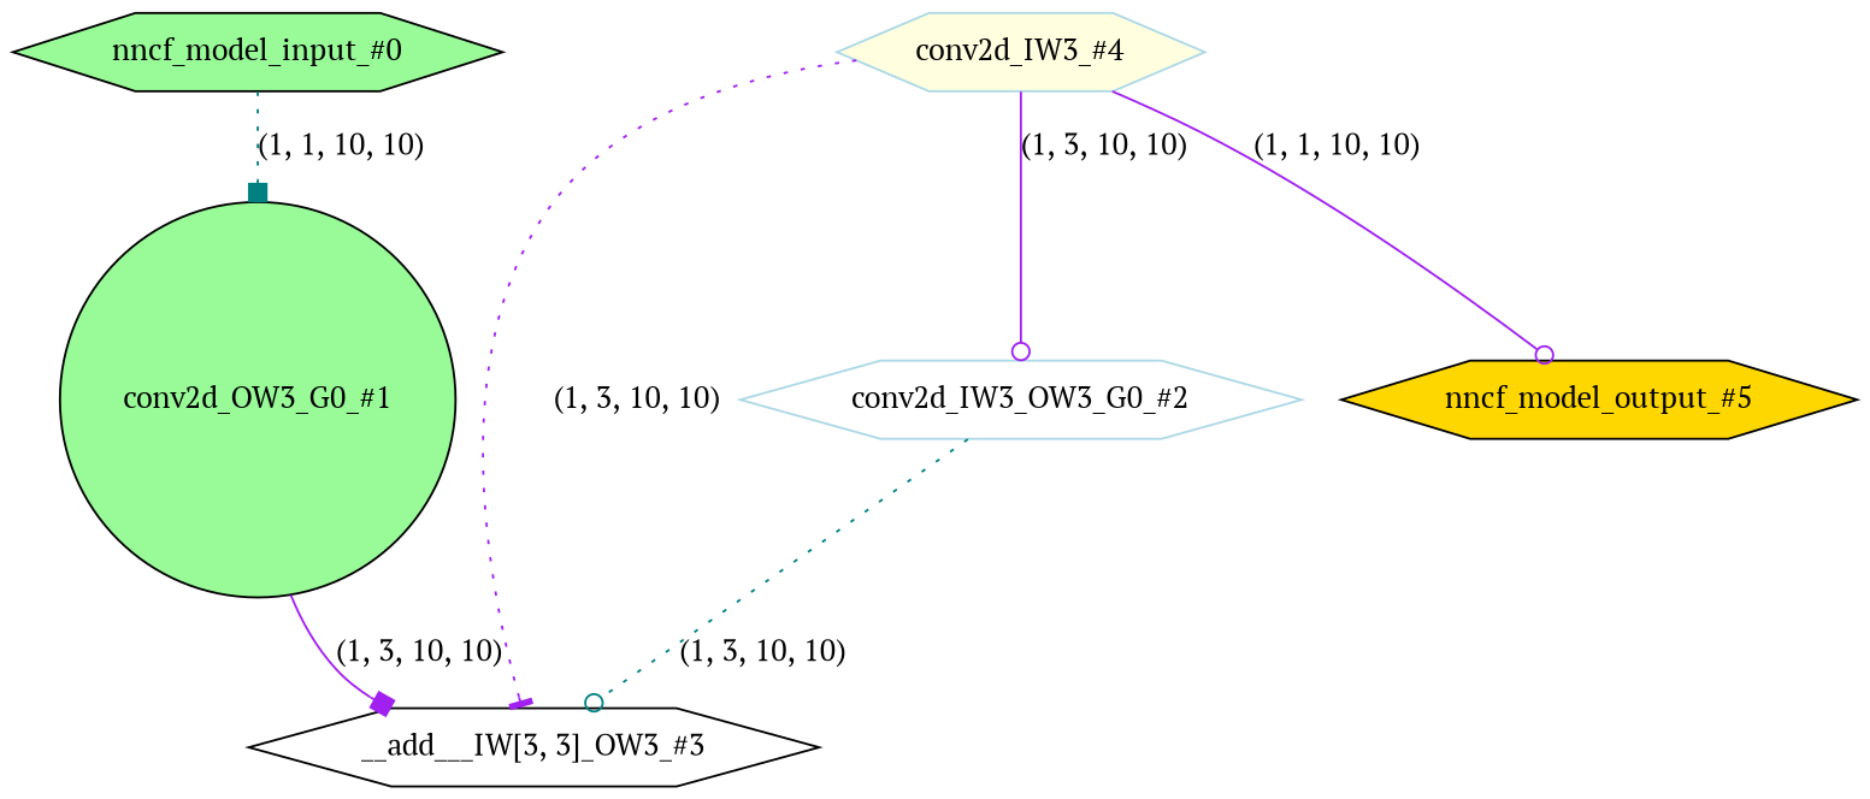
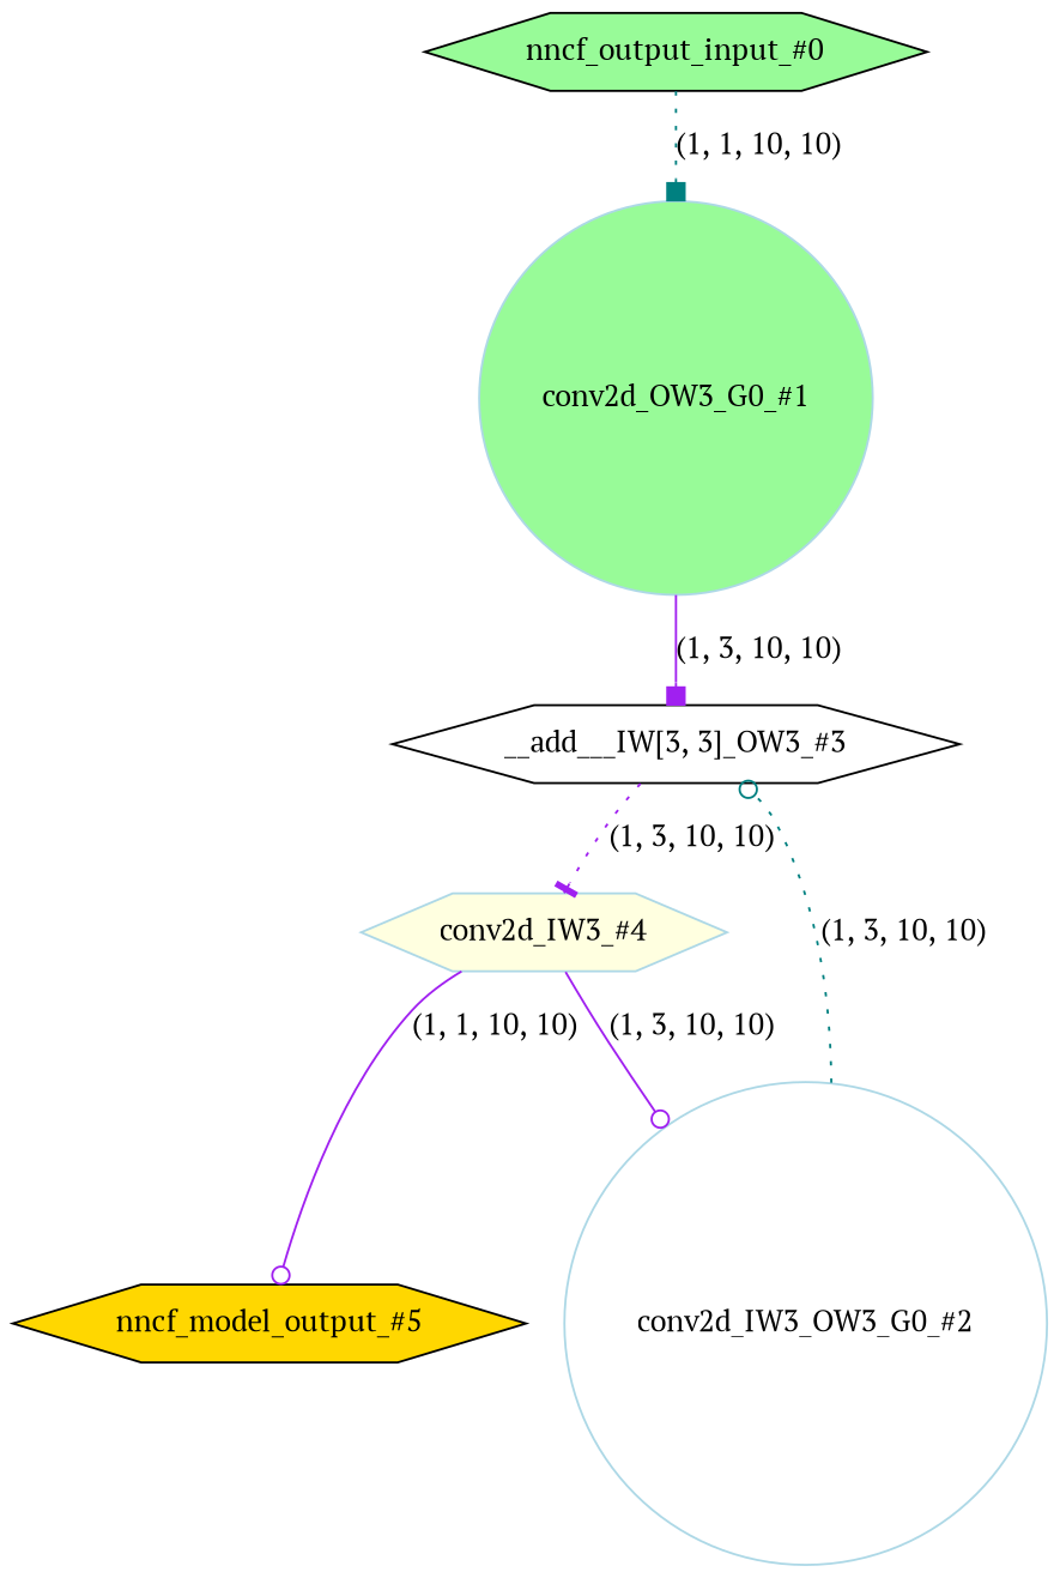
  strict digraph {
    fontname="PT Serif"
    node [fillcolor=palegreen fontname="PT Serif" shape=hexagon style=filled type=conv2d]
    edge [arrowhead=odot color=purple fontname="PT Serif" style=dotted]
-   n1 [label="nncf_model_input_#0" type=nncf_model_input]
-   n2 [color=black label="conv2d_OW3_G0_#1" shape=circle]
+   n1 [label="nncf_output_input_#0" type=nncf_model_input]
+   n2 [color=lightblue label="conv2d_OW3_G0_#1" shape=circle]
    n3 [fillcolor=white label="__add___IW[3, 3]_OW3_#3" type=__add__]
-   n4 [color=lightblue fillcolor=white label="conv2d_IW3_OW3_G0_#2"]
+   n4 [color=lightblue fillcolor=white label="conv2d_IW3_OW3_G0_#2" shape=circle]
    n5 [color=lightblue fillcolor=lightyellow label="conv2d_IW3_#4"]
    n6 [fillcolor=gold label="nncf_model_output_#5" type=nncf_model_output]
    n1 -> n2 [arrowhead=box color=teal label="(1, 1, 10, 10)"]
    n2 -> n3 [arrowhead=box label="(1, 3, 10, 10)" style=solid]
-   n5 -> n3 [arrowhead=tee label="(1, 3, 10, 10)"]
+   n3 -> n5 [arrowhead=tee label="(1, 3, 10, 10)"]
    n4 -> n3 [color=teal label="(1, 3, 10, 10)"]
    n5 -> n4 [label="(1, 3, 10, 10)" style=solid]
    n5 -> n6 [label="(1, 1, 10, 10)" style=solid]
  }
